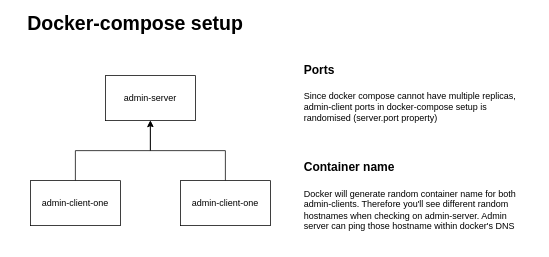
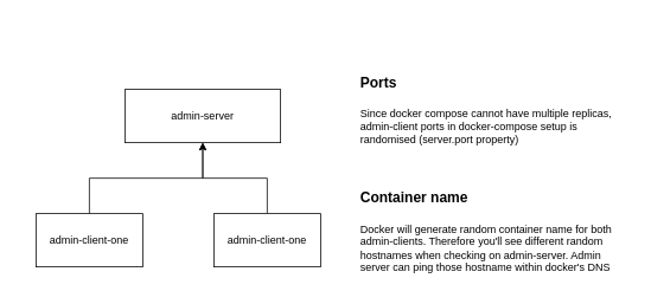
  <mxCell id="0" />
  <mxCell id="1" parent="0" />
- <mxCell id="2" value="admin-server" style="rounded=0;whiteSpace=wrap;html=1;" vertex="1" parent="1"><mxGeometry x="140" y="100" width="120" height="60" as="geometry" /></mxCell>
+ <mxCell id="2" value="admin-server" style="rounded=0;whiteSpace=wrap;html=1;" vertex="1" parent="1"><mxGeometry x="140" y="100" width="175" height="60" as="geometry" /></mxCell>
  <mxCell id="3" style="edgeStyle=orthogonalEdgeStyle;rounded=0;orthogonalLoop=1;jettySize=auto;html=1;entryX=0.5;entryY=1;entryDx=0;entryDy=0;" edge="1" parent="1" source="4" target="2"><mxGeometry relative="1" as="geometry" /></mxCell>
  <mxCell id="4" value="admin-client-one" style="rounded=0;whiteSpace=wrap;html=1;" vertex="1" parent="1"><mxGeometry x="40" y="240" width="120" height="60" as="geometry" /></mxCell>
  <mxCell id="5" style="edgeStyle=orthogonalEdgeStyle;rounded=0;orthogonalLoop=1;jettySize=auto;html=1;entryX=0.5;entryY=1;entryDx=0;entryDy=0;" edge="1" parent="1" source="6" target="2"><mxGeometry relative="1" as="geometry" /></mxCell>
  <mxCell id="6" value="admin-client-one" style="rounded=0;whiteSpace=wrap;html=1;" vertex="1" parent="1"><mxGeometry x="240" y="240" width="120" height="60" as="geometry" /></mxCell>
  <mxCell id="7" value="&lt;h1&gt;&lt;font style=&quot;font-size: 16px&quot;&gt;Container name&lt;/font&gt;&lt;/h1&gt;&lt;p&gt;Docker will generate random container name for both admin-clients. Therefore you'll see different random hostnames when checking on admin-server. Admin server can ping those hostname within docker's DNS&lt;/p&gt;" style="text;html=1;strokeColor=none;fillColor=none;spacing=5;spacingTop=-20;whiteSpace=wrap;overflow=hidden;rounded=0;" vertex="1" parent="1"><mxGeometry x="400" y="200" width="310" height="120" as="geometry" /></mxCell>
  <mxCell id="8" value="&lt;h1&gt;&lt;font style=&quot;font-size: 16px&quot;&gt;Ports&lt;/font&gt;&lt;/h1&gt;&lt;p&gt;&lt;font style=&quot;font-size: 12px&quot;&gt;Since docker compose cannot have multiple replicas, admin-client ports in docker-compose setup is randomised (server.port property)&lt;/font&gt;&lt;/p&gt;" style="text;html=1;strokeColor=none;fillColor=none;spacing=5;spacingTop=-20;whiteSpace=wrap;overflow=hidden;rounded=0;" vertex="1" parent="1"><mxGeometry x="400" y="70" width="300" height="100" as="geometry" /></mxCell>
- <mxCell id="9" value="&lt;b&gt;&lt;font style=&quot;font-size: 26px&quot;&gt;Docker-compose setup&lt;/font&gt;&lt;/b&gt;" style="text;html=1;strokeColor=none;fillColor=none;align=center;verticalAlign=middle;whiteSpace=wrap;rounded=0;" vertex="1" parent="1"><mxGeometry x="20" y="20" width="320" height="20" as="geometry" /></mxCell>
